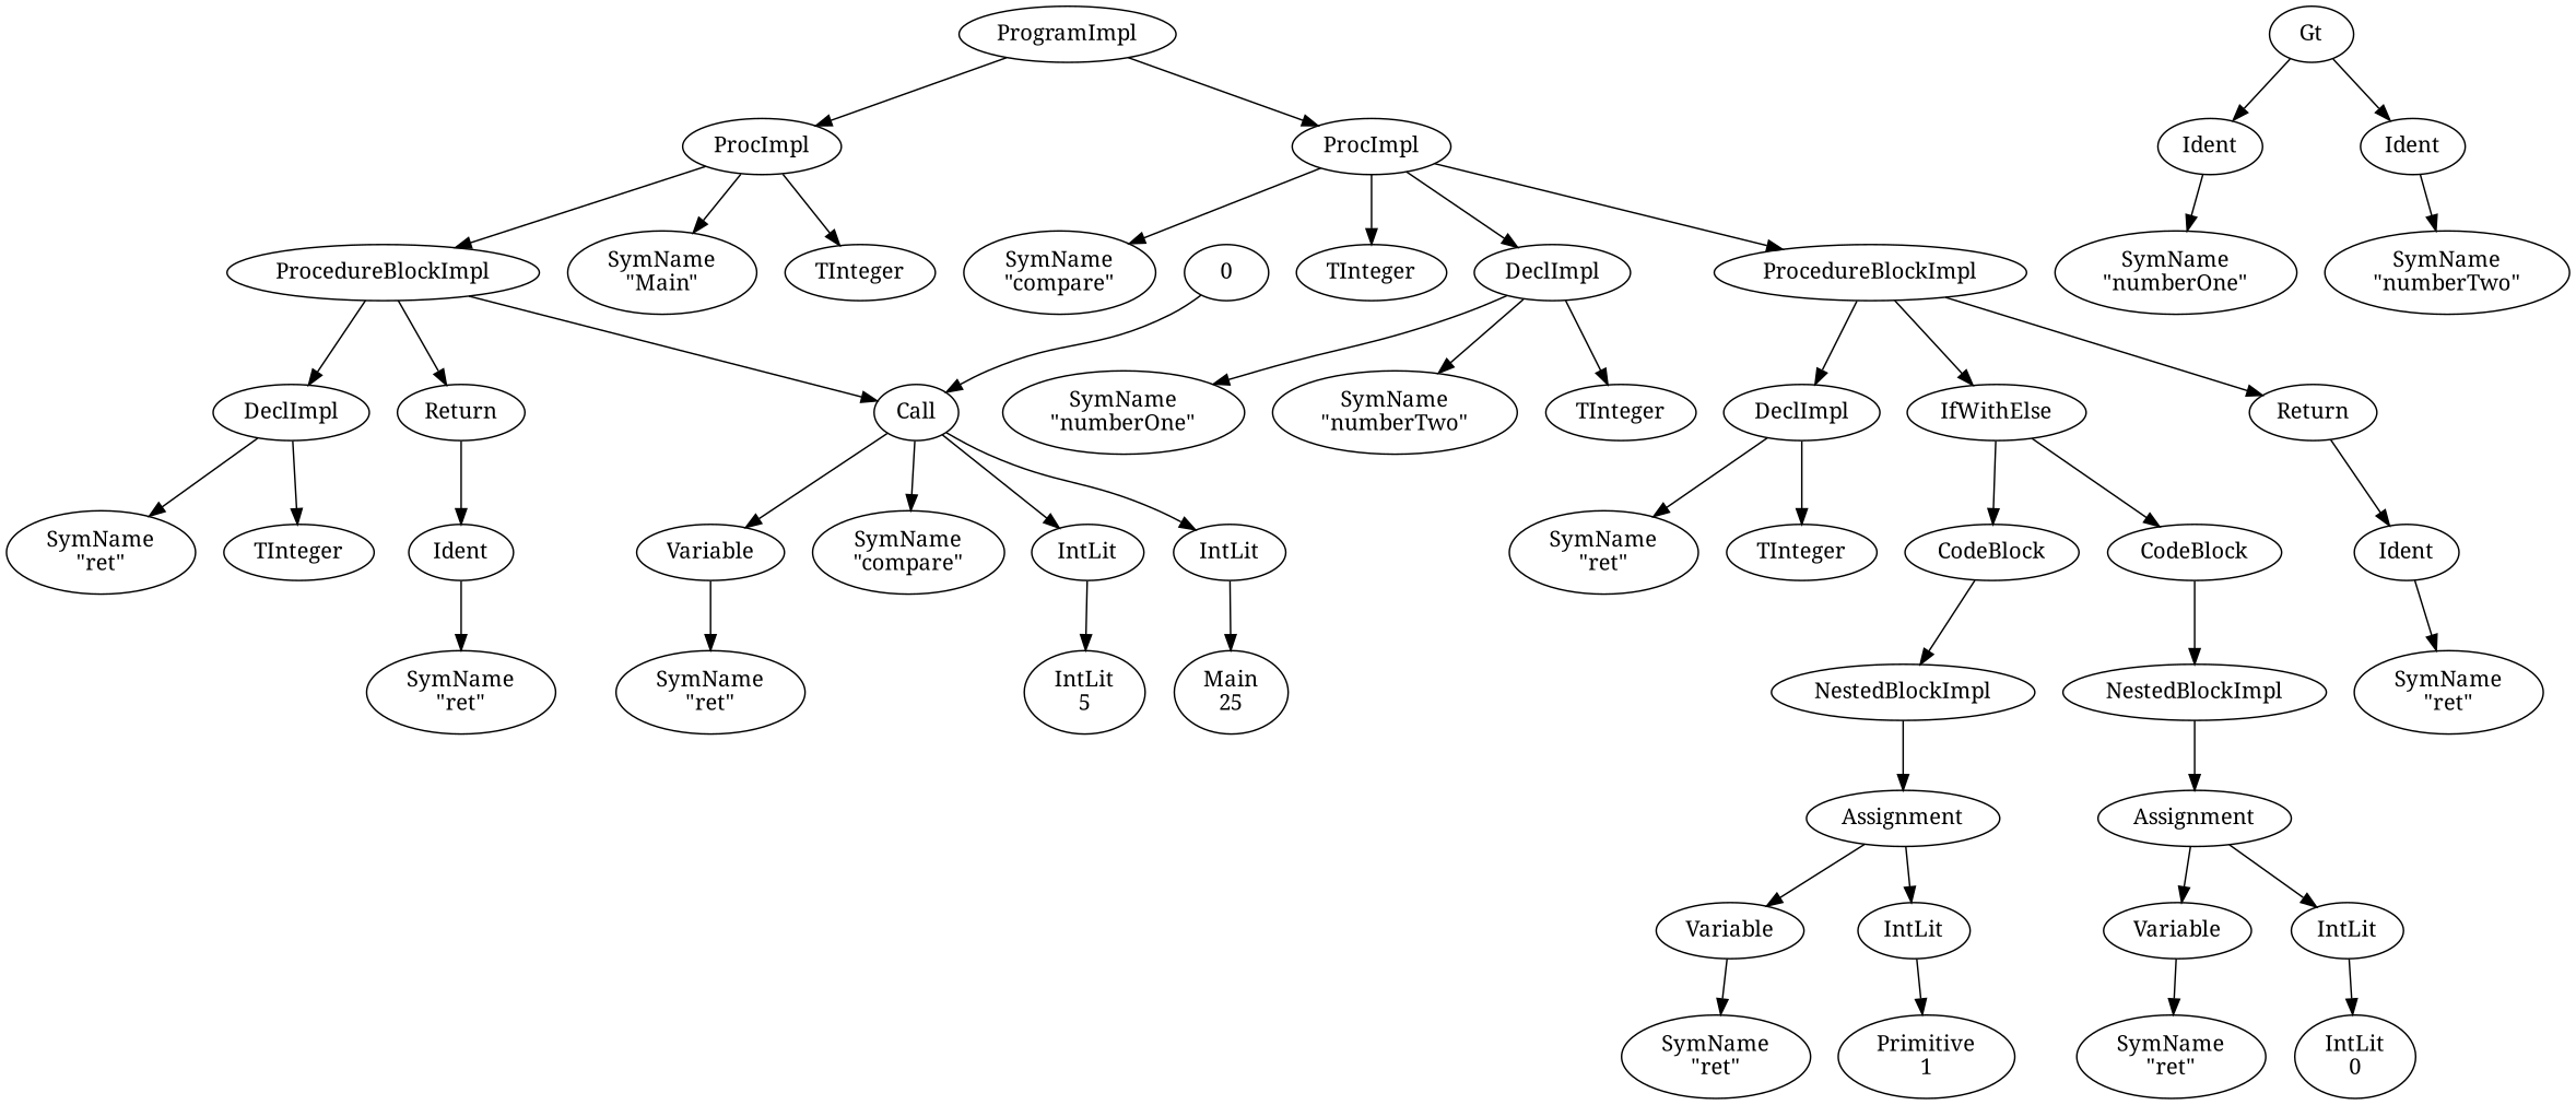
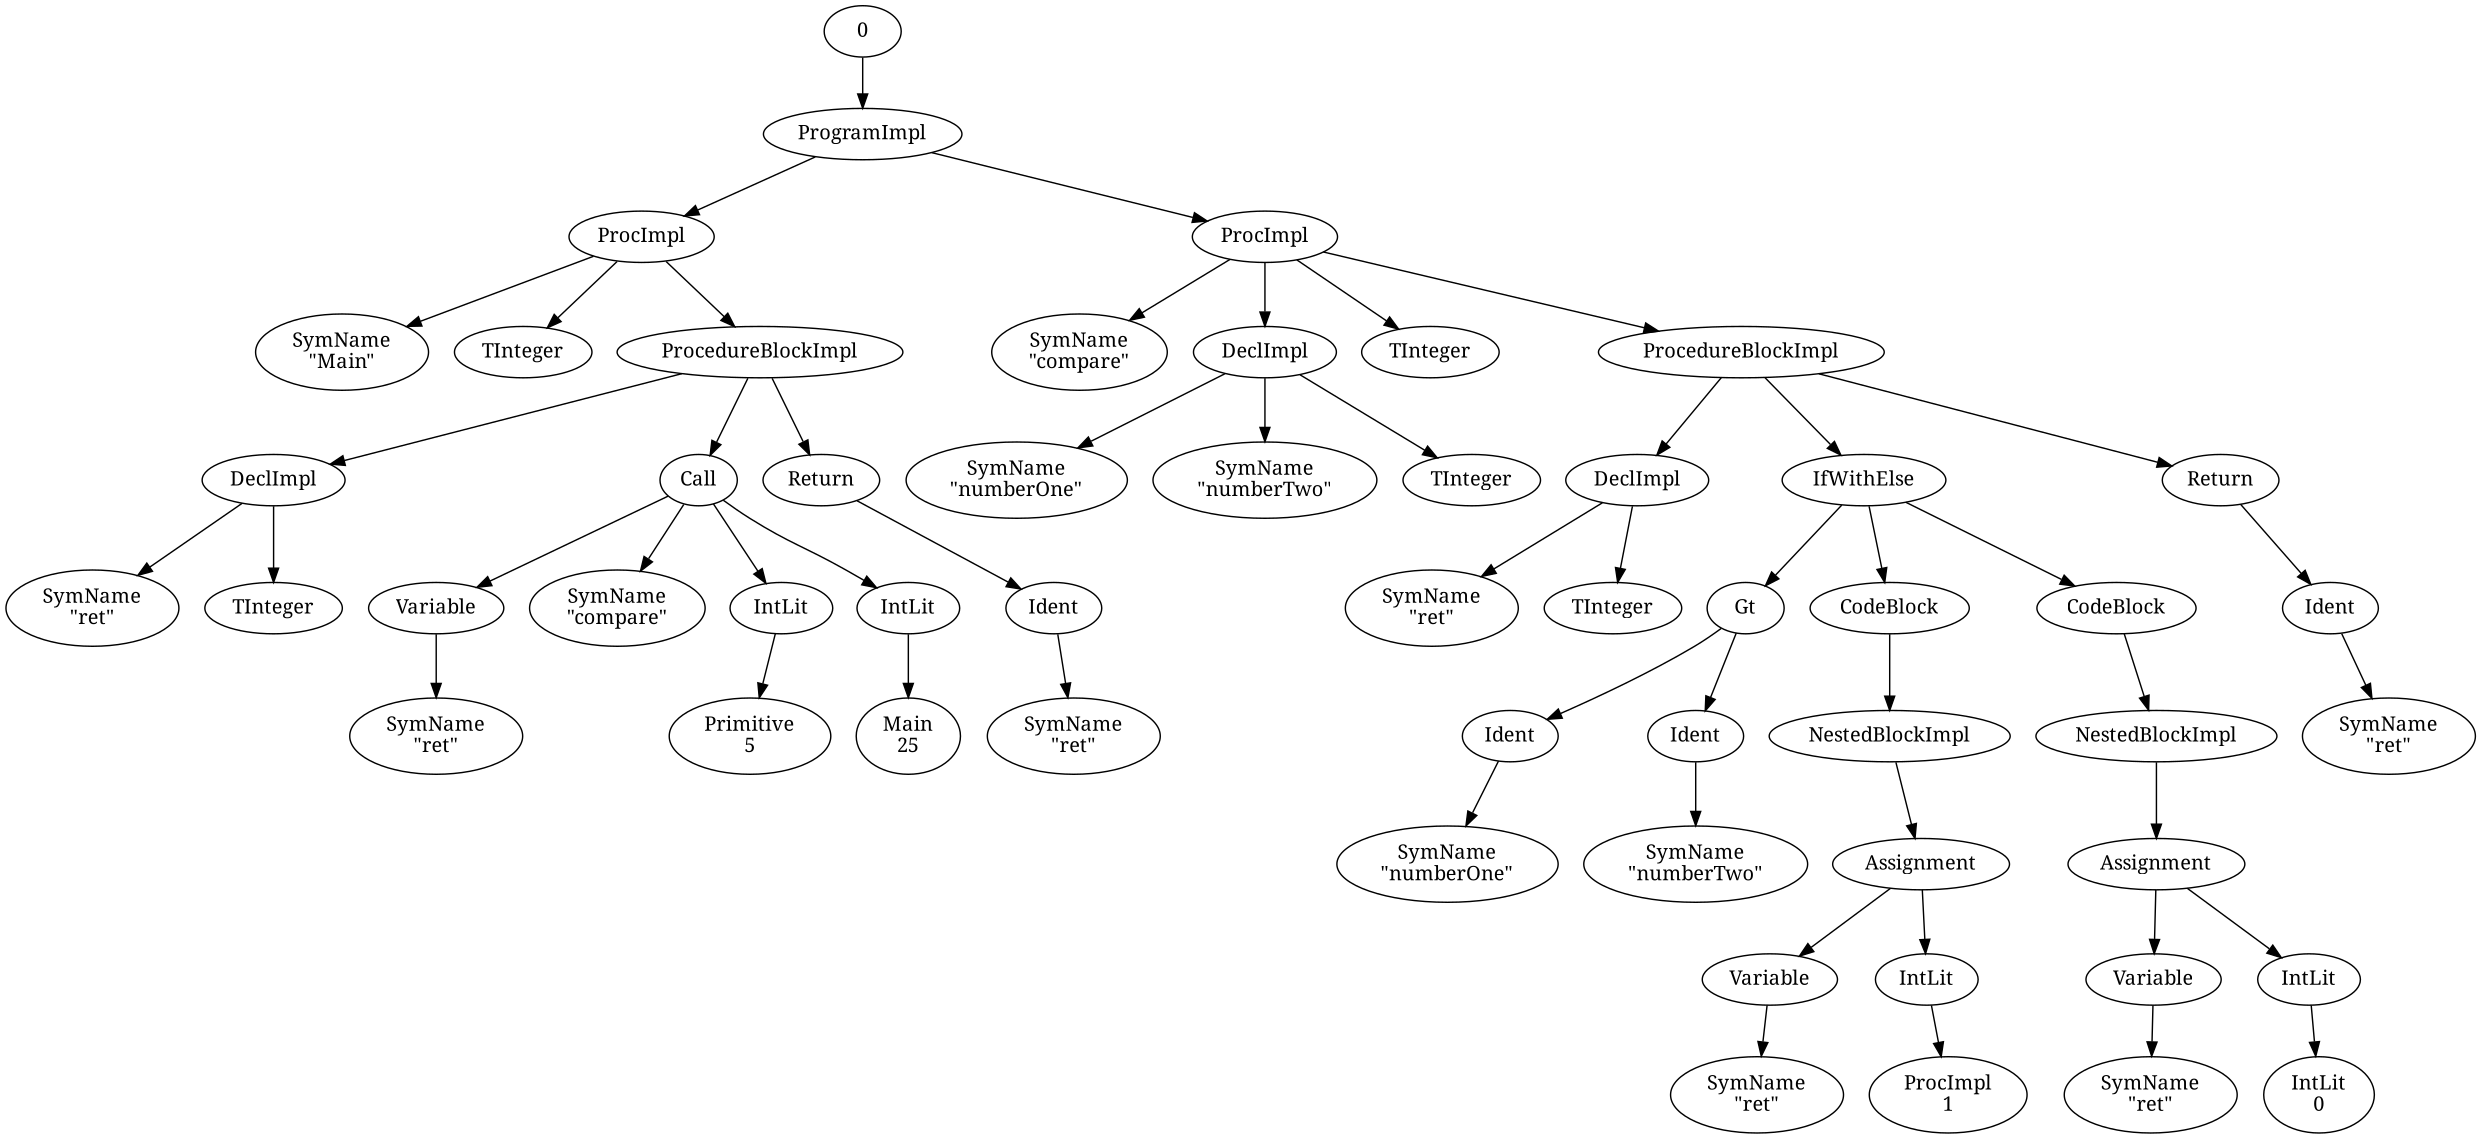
  digraph {
    fontname="Noto Serif"
    node [fontname="Noto Serif"]
    edge [fontname="Noto Serif"]
    n1 [label=ProgramImpl]
    n2 [label=ProcImpl]
    n3 [label=ProcImpl]
    0
    n5 [label="SymName\n\"Main\""]
    n6 [label=TInteger]
    n7 [label=ProcedureBlockImpl]
    n8 [label="SymName\n\"compare\""]
    n9 [label=DeclImpl]
    n10 [label=TInteger]
    n11 [label=ProcedureBlockImpl]
    n12 [label=DeclImpl]
    n13 [label=Call]
    n14 [label=Return]
    n15 [label="SymName\n\"ret\""]
    n16 [label=TInteger]
    n17 [label=Variable]
    n18 [label="SymName\n\"compare\""]
    n19 [label=IntLit]
    n20 [label=IntLit]
    n21 [label=Ident]
    n22 [label="SymName\n\"ret\""]
-   n23 [label="IntLit\n5"]
+   n23 [label="Primitive\n5"]
    n24 [label="Main\n25"]
    n25 [label="SymName\n\"ret\""]
    n26 [label="SymName\n\"numberOne\""]
    n27 [label="SymName\n\"numberTwo\""]
    n28 [label=TInteger]
    n29 [label=DeclImpl]
    n30 [label=IfWithElse]
    n31 [label=Return]
    n32 [label="SymName\n\"ret\""]
    n33 [label=TInteger]
    n34 [label=Gt]
    n35 [label=CodeBlock]
    n36 [label=CodeBlock]
    n37 [label=Ident]
    n38 [label=Ident]
    n39 [label=Ident]
    n40 [label=NestedBlockImpl]
    n41 [label=NestedBlockImpl]
    n42 [label="SymName\n\"numberOne\""]
    n43 [label="SymName\n\"numberTwo\""]
    n44 [label=Assignment]
    n45 [label=Variable]
    n46 [label=IntLit]
    n47 [label="SymName\n\"ret\""]
-   n48 [label="Primitive\n1"]
+   n48 [label="ProcImpl\n1"]
    n49 [label=Assignment]
    n50 [label=Variable]
    n51 [label=IntLit]
    n52 [label="SymName\n\"ret\""]
    n53 [label="IntLit\n0"]
    n54 [label="SymName\n\"ret\""]
    n1 -> n2
    n1 -> n3
    n2 -> n5
    n2 -> n6
    n2 -> n7
    n3 -> n8
    n3 -> n9
    n3 -> n10
    n3 -> n11
-   0 -> n13
+   0 -> n1
    n7 -> n12
    n7 -> n13
    n7 -> n14
    n9 -> n26
    n9 -> n27
    n9 -> n28
    n11 -> n29
    n11 -> n30
    n11 -> n31
    n12 -> n15
    n12 -> n16
    n13 -> n17
    n13 -> n18
    n13 -> n19
    n13 -> n20
    n14 -> n21
    n17 -> n22
    n19 -> n23
    n20 -> n24
    n21 -> n25
    n29 -> n32
    n29 -> n33
+   n30 -> n34
    n30 -> n35
    n30 -> n36
    n31 -> n37
    n34 -> n38
    n34 -> n39
    n35 -> n40
    n36 -> n41
    n37 -> n54
    n38 -> n42
    n39 -> n43
    n40 -> n44
    n41 -> n49
    n44 -> n45
    n44 -> n46
    n45 -> n47
    n46 -> n48
    n49 -> n50
    n49 -> n51
    n50 -> n52
    n51 -> n53
  }
